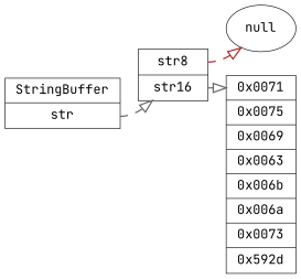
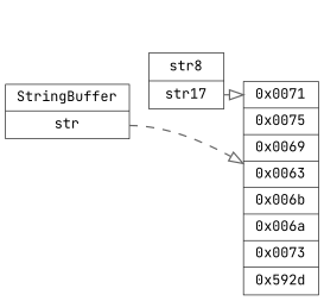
  digraph {
    compound=true
    fontname="JetBrains Mono"
    fontsize=10
    penwidth=0.5
    rankdir=LR
    ranksep=0.2
    node [fontname="JetBrains Mono" fontsize=10 penwidth=0.5 shape=record]
    edge [arrowhead=onormal color=gray40 fontname="JetBrains Mono" fontsize=10 style=dashed tailport=f1]
    n1 [label="StringBuffer | <f1>str"]
-   n2 [label="<f0> str8|<f1> str16"]
+   n2 [label="<f0> str8|<f1> str17"]
    n3 [label="<f0>0x0071|<f1>0x0075|<f2>0x0069|<f3>0x0063|<f5>0x006b|<f6>0x006a|<f7>0x0073|<f8>0x592d"]
-   null [shape=""]
-   n1 -> n2
+   n1 -> n3
    n2 -> n3 [headport=f0]
-   n2 -> null [color=brown tailport=f0]
  }
